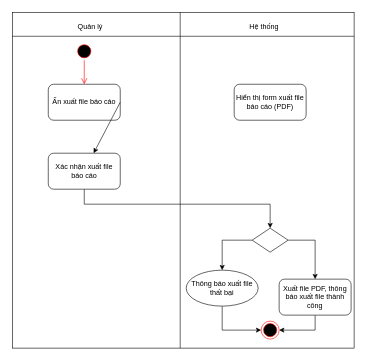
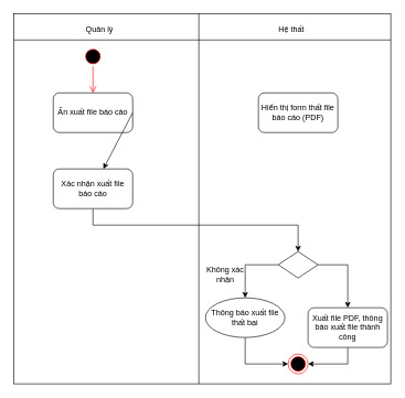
  <mxCell id="0" />
  <mxCell id="1" parent="0" />
  <mxCell id="2" value="" style="shape=internalStorage;whiteSpace=wrap;html=1;backgroundOutline=1;dx=280;dy=40;" parent="1" vertex="1"><mxGeometry x="20" y="20" width="570" height="560" as="geometry" /></mxCell>
  <mxCell id="3" value="Quản lý" style="text;html=1;align=center;verticalAlign=middle;whiteSpace=wrap;rounded=0;" parent="1" vertex="1"><mxGeometry x="120" y="30" width="60" height="30" as="geometry" /></mxCell>
- <mxCell id="4" value="Hệ thống" style="text;html=1;align=center;verticalAlign=middle;whiteSpace=wrap;rounded=0;" parent="1" vertex="1"><mxGeometry x="410" y="30" width="60" height="30" as="geometry" /></mxCell>
+ <mxCell id="4" value="Hệ thất" style="text;html=1;align=center;verticalAlign=middle;whiteSpace=wrap;rounded=0;" parent="1" vertex="1"><mxGeometry x="410" y="30" width="60" height="30" as="geometry" /></mxCell>
  <mxCell id="5" value="" style="ellipse;html=1;shape=startState;fillColor=#000000;strokeColor=#ff0000;" parent="1" vertex="1"><mxGeometry x="125" y="70" width="30" height="30" as="geometry" /></mxCell>
  <mxCell id="6" value="" style="edgeStyle=orthogonalEdgeStyle;html=1;verticalAlign=bottom;endArrow=open;endSize=8;strokeColor=#ff0000;rounded=0;entryX=0.5;entryY=0;entryDx=0;entryDy=0;" parent="1" source="5" target="7" edge="1"><mxGeometry relative="1" as="geometry"><mxPoint x="180" y="140" as="targetPoint" /><Array as="points"><mxPoint x="140" y="120" /><mxPoint x="140" y="120" /></Array></mxGeometry></mxCell>
  <mxCell id="7" value="Ấn xuất file báo cáo" style="rounded=1;whiteSpace=wrap;html=1;" parent="1" vertex="1"><mxGeometry x="80" y="140" width="120" height="60" as="geometry" /></mxCell>
- <mxCell id="8" value="Hiển thị form xuất file báo cáo (PDF)" style="rounded=1;whiteSpace=wrap;html=1;" parent="1" vertex="1"><mxGeometry x="390" y="140" width="120" height="60" as="geometry" /></mxCell>
+ <mxCell id="8" value="Hiển thị form thất file báo cáo (PDF)" style="rounded=1;whiteSpace=wrap;html=1;" parent="1" vertex="1"><mxGeometry x="390" y="140" width="120" height="60" as="geometry" /></mxCell>
  <mxCell id="9" value="" style="endArrow=classic;html=1;rounded=0;exitX=1;exitY=0.5;exitDx=0;exitDy=0;" parent="1" source="7" target="12" edge="1"><mxGeometry width="50" height="50" relative="1" as="geometry"><mxPoint x="330" y="300" as="sourcePoint" /><mxPoint x="380" y="250" as="targetPoint" /></mxGeometry></mxCell>
  <mxCell id="10" value="" style="ellipse;html=1;shape=endState;fillColor=#000000;strokeColor=#ff0000;" parent="1" vertex="1"><mxGeometry x="435" y="535" width="30" height="30" as="geometry" /></mxCell>
  <mxCell id="11" style="edgeStyle=orthogonalEdgeStyle;rounded=0;orthogonalLoop=1;jettySize=auto;html=1;" edge="1" parent="1" source="12" target="19"><mxGeometry relative="1" as="geometry"><Array as="points"><mxPoint x="140" y="340" /><mxPoint x="450" y="340" /></Array></mxGeometry></mxCell>
  <mxCell id="12" value="Xác nhận xuất file báo cáo" style="rounded=1;whiteSpace=wrap;html=1;" vertex="1" parent="1"><mxGeometry x="80" y="255" width="120" height="60" as="geometry" /></mxCell>
  <mxCell id="13" style="edgeStyle=orthogonalEdgeStyle;rounded=0;orthogonalLoop=1;jettySize=auto;html=1;" edge="1" parent="1" source="14" target="10"><mxGeometry relative="1" as="geometry"><Array as="points"><mxPoint x="370" y="550" /></Array></mxGeometry></mxCell>
  <mxCell id="14" value="Thông báo xuất file thất bại" style="ellipse;whiteSpace=wrap;html=1;" vertex="1" parent="1"><mxGeometry x="310" y="450" width="120" height="60" as="geometry" /></mxCell>
  <mxCell id="15" style="edgeStyle=orthogonalEdgeStyle;rounded=0;orthogonalLoop=1;jettySize=auto;html=1;" edge="1" parent="1" source="16" target="10"><mxGeometry relative="1" as="geometry"><Array as="points"><mxPoint x="525" y="550" /></Array></mxGeometry></mxCell>
  <mxCell id="16" value="Xuất file PDF, thông báo xuất file thành công" style="rounded=1;whiteSpace=wrap;html=1;" vertex="1" parent="1"><mxGeometry x="465" y="465" width="120" height="60" as="geometry" /></mxCell>
  <mxCell id="17" style="edgeStyle=orthogonalEdgeStyle;rounded=0;orthogonalLoop=1;jettySize=auto;html=1;" edge="1" parent="1" source="19" target="14"><mxGeometry relative="1" as="geometry"><Array as="points"><mxPoint x="370" y="400" /></Array></mxGeometry></mxCell>
  <mxCell id="18" style="edgeStyle=orthogonalEdgeStyle;rounded=0;orthogonalLoop=1;jettySize=auto;html=1;" edge="1" parent="1" source="19" target="16"><mxGeometry relative="1" as="geometry"><Array as="points"><mxPoint x="525" y="400" /></Array></mxGeometry></mxCell>
  <mxCell id="19" value="" style="rhombus;whiteSpace=wrap;html=1;" vertex="1" parent="1"><mxGeometry x="420" y="380" width="60" height="40" as="geometry" /></mxCell>
+ <mxCell id="20" value="Không xác nhận" style="text;html=1;align=center;verticalAlign=middle;whiteSpace=wrap;rounded=0;" vertex="1" parent="1"><mxGeometry x="310" y="400" width="60" height="30" as="geometry" /></mxCell>
